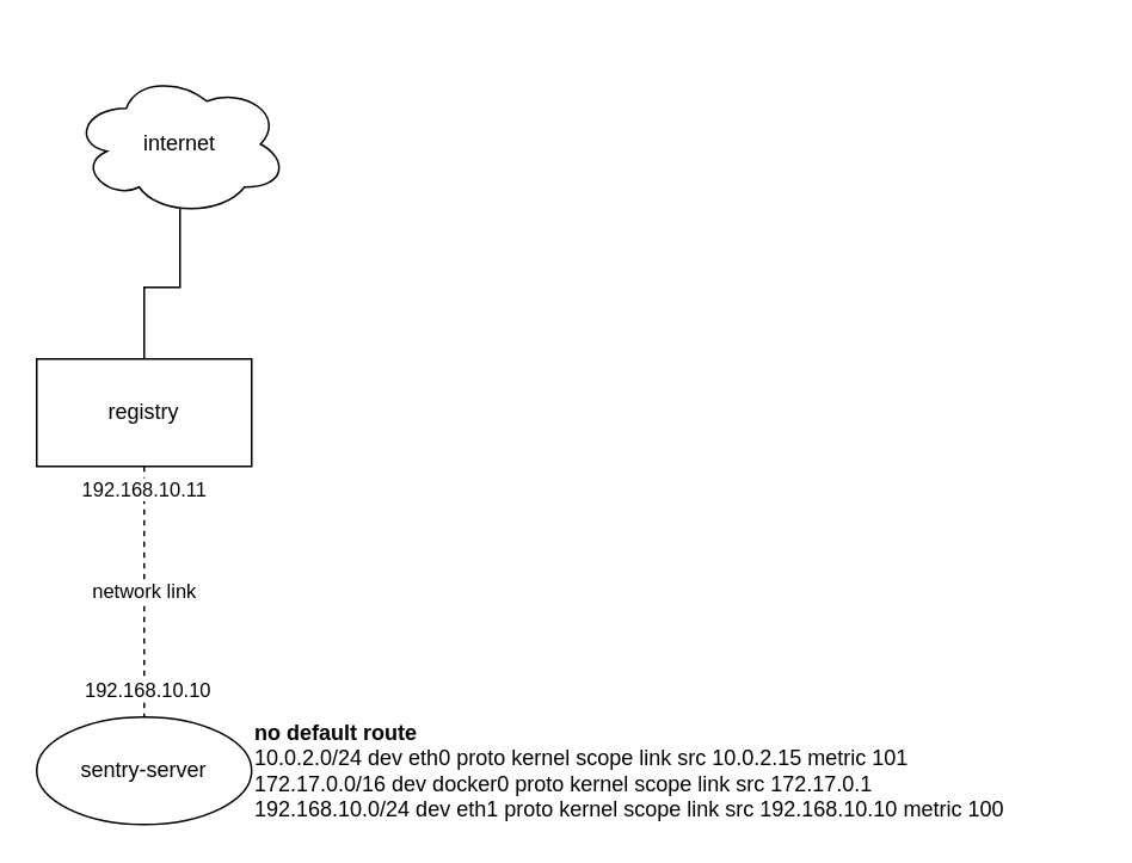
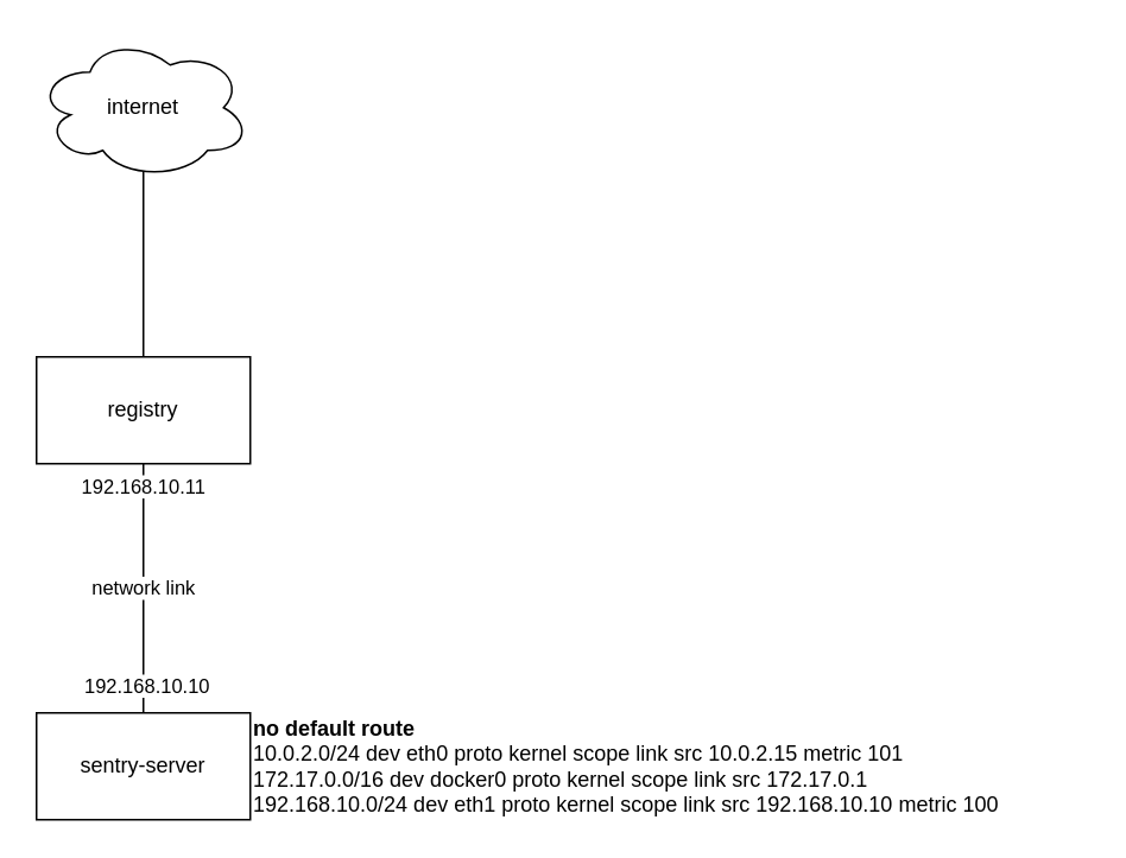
  <mxCell id="0" />
  <mxCell id="1" parent="0" />
  <mxCell id="2" style="edgeStyle=orthogonalEdgeStyle;rounded=0;orthogonalLoop=1;jettySize=auto;html=1;exitX=0.5;exitY=0;exitDx=0;exitDy=0;entryX=0.5;entryY=0.625;entryDx=0;entryDy=0;entryPerimeter=0;" edge="1" parent="1" source="6" target="7"><mxGeometry relative="1" as="geometry"><mxPoint x="70" y="110" as="targetPoint" /></mxGeometry></mxCell>
- <mxCell id="3" value="network link" style="edgeStyle=orthogonalEdgeStyle;rounded=0;orthogonalLoop=1;jettySize=auto;html=1;endArrow=none;endFill=0;dashed=1;" edge="1" parent="1" source="6" target="8"><mxGeometry relative="1" as="geometry" /></mxCell>
+ <mxCell id="3" value="network link" style="edgeStyle=orthogonalEdgeStyle;rounded=0;orthogonalLoop=1;jettySize=auto;html=1;endArrow=none;endFill=0;" edge="1" parent="1" source="6" target="8"><mxGeometry relative="1" as="geometry" /></mxCell>
  <mxCell id="4" value="192.168.10.11" style="edgeLabel;html=1;align=center;verticalAlign=middle;resizable=0;points=[];" vertex="1" connectable="0" parent="3"><mxGeometry x="-0.829" y="-1" relative="1" as="geometry"><mxPoint as="offset" /></mxGeometry></mxCell>
  <mxCell id="5" value="192.168.10.10" style="edgeLabel;html=1;align=center;verticalAlign=middle;resizable=0;points=[];" vertex="1" connectable="0" parent="3"><mxGeometry x="0.768" y="1" relative="1" as="geometry"><mxPoint as="offset" /></mxGeometry></mxCell>
  <mxCell id="6" value="registry" style="rounded=0;whiteSpace=wrap;html=1;" vertex="1" parent="1"><mxGeometry x="20" y="200" width="120" height="60" as="geometry" /></mxCell>
- <mxCell id="7" value="internet" style="ellipse;shape=cloud;whiteSpace=wrap;html=1;" vertex="1" parent="1"><mxGeometry x="40" y="40" width="120" height="80" as="geometry" /></mxCell>
- <mxCell id="8" value="sentry-server" style="ellipse;whiteSpace=wrap;html=1;" vertex="1" parent="1"><mxGeometry x="20" y="400" width="120" height="60" as="geometry" /></mxCell>
+ <mxCell id="7" value="internet" style="ellipse;shape=cloud;whiteSpace=wrap;html=1;" vertex="1" parent="1"><mxGeometry x="20" y="20" width="120" height="80" as="geometry" /></mxCell>
+ <mxCell id="8" value="sentry-server" style="rounded=0;whiteSpace=wrap;html=1;" vertex="1" parent="1"><mxGeometry x="20" y="400" width="120" height="60" as="geometry" /></mxCell>
  <mxCell id="9" value="&lt;b&gt;no default route&lt;br&gt;&lt;/b&gt;&lt;div&gt;10.0.2.0/24 dev eth0 proto kernel scope link src 10.0.2.15 metric 101&amp;nbsp;&lt;/div&gt;&lt;div&gt;172.17.0.0/16 dev docker0 proto kernel scope link src 172.17.0.1&amp;nbsp;&lt;/div&gt;&lt;div&gt;192.168.10.0/24 dev eth1 proto kernel scope link src 192.168.10.10 metric 100&lt;/div&gt;" style="text;html=1;strokeColor=none;fillColor=none;align=left;verticalAlign=middle;whiteSpace=wrap;rounded=0;" vertex="1" parent="1"><mxGeometry x="140" y="400" width="470" height="60" as="geometry" /></mxCell>
